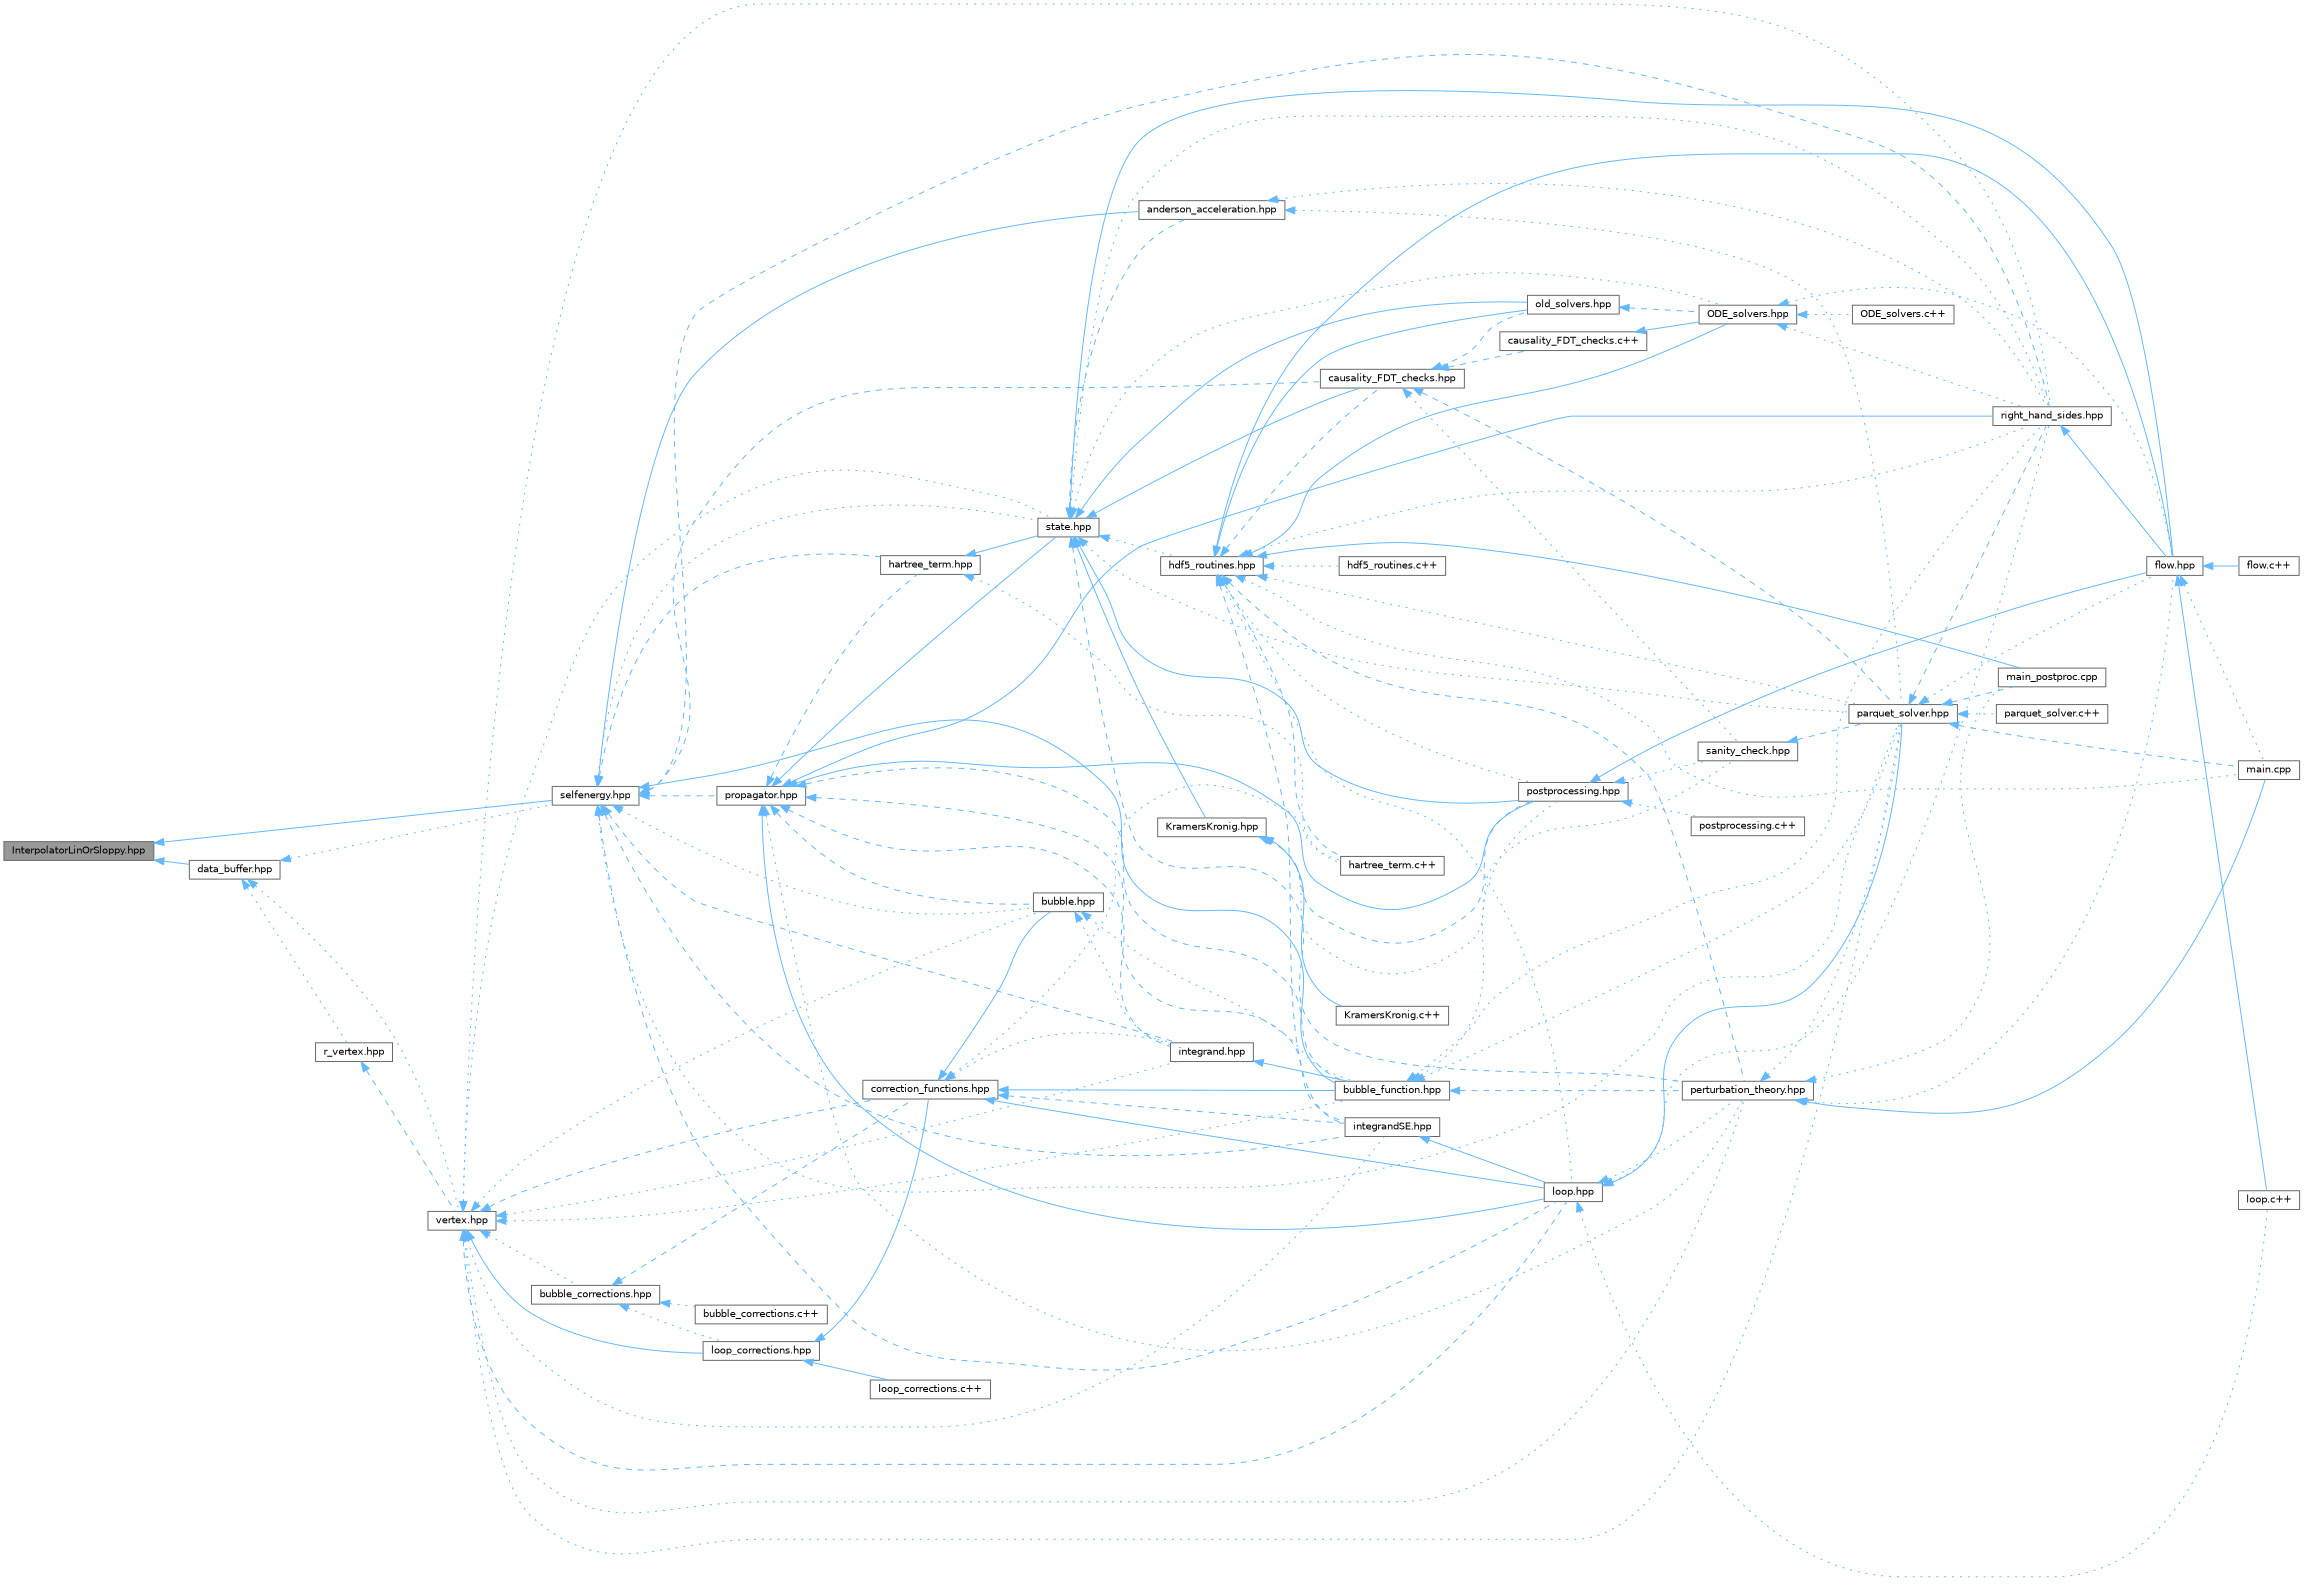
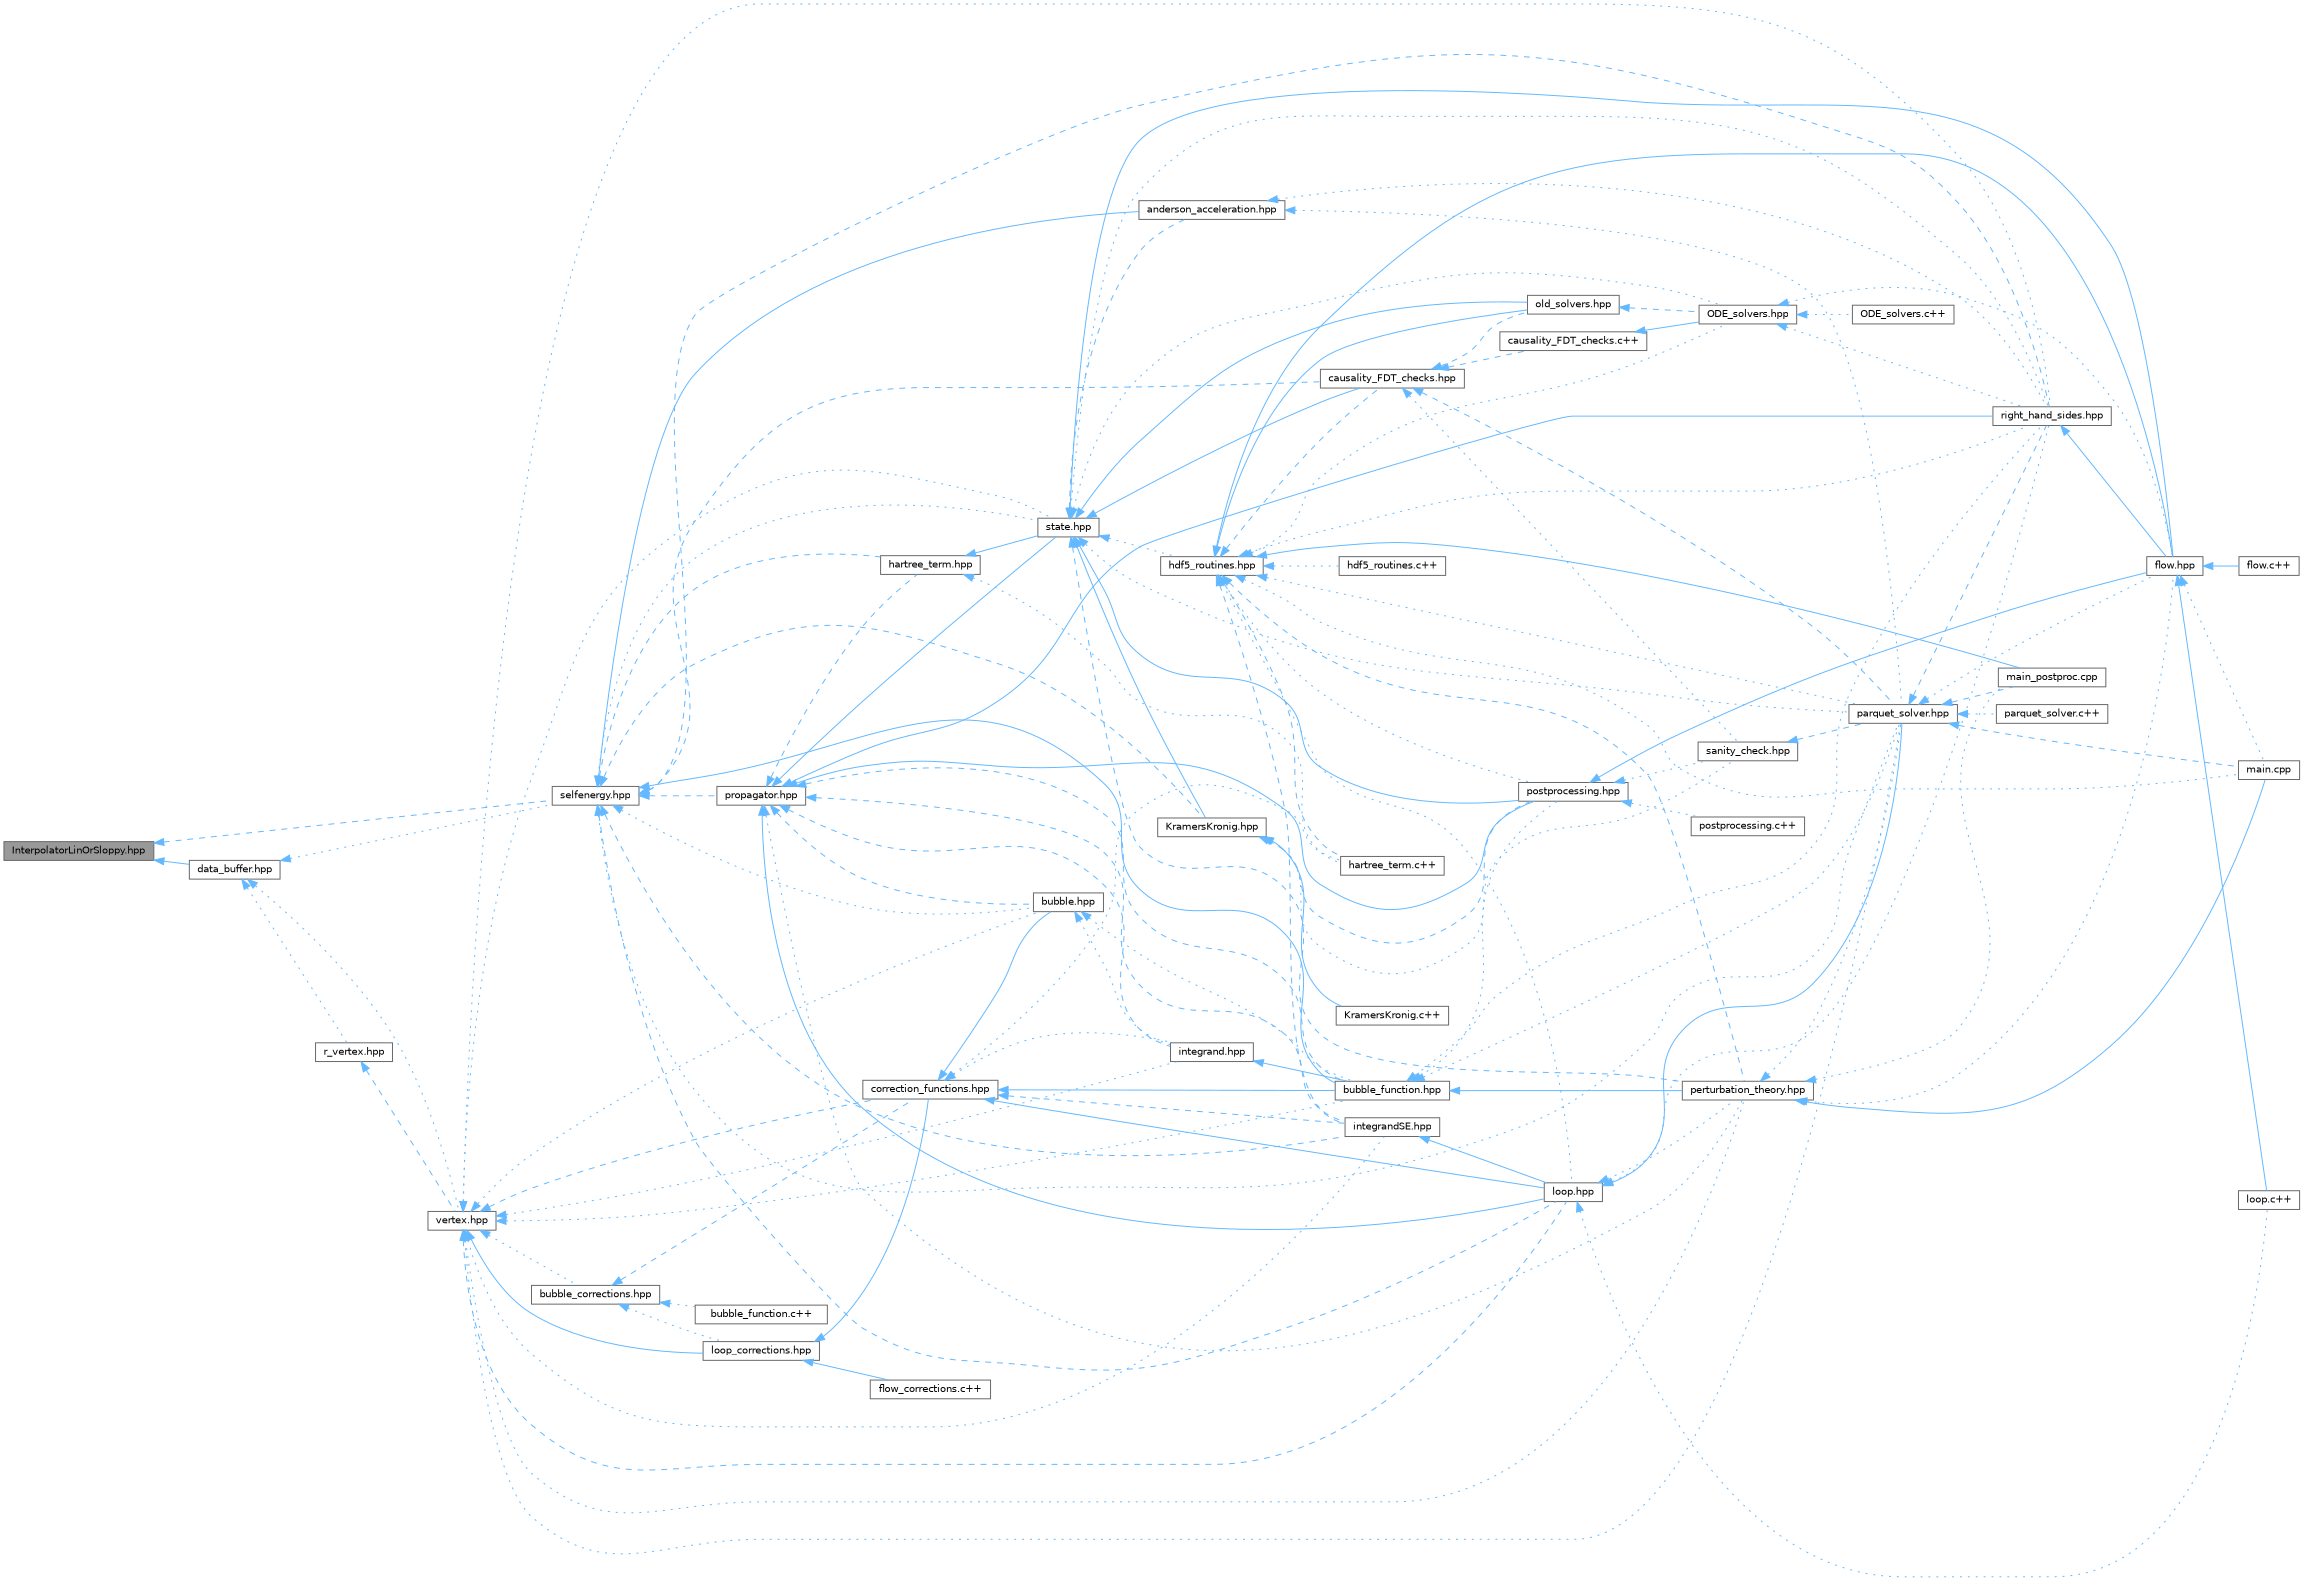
  digraph {
    rankdir=LR
    node [color=grey40 fillcolor=white fontname=Helvetica fontsize=10 shape=box style=filled]
    edge [color=steelblue1 dir=back fontname=Helvetica fontsize=10 labelfontname=Helvetica labelfontsize=10 style=dotted]
    n1 [color=gray40 fillcolor=grey60 fontcolor=black height=0.2 label="InterpolatorLinOrSloppy.hpp" width=0.4]
    n2 [height=0.2 label="data_buffer.hpp" width=0.4]
    n3 [height=0.2 label="selfenergy.hpp" width=0.4]
    n4 [height=0.2 label="r_vertex.hpp" width=0.4]
    n5 [height=0.2 label="vertex.hpp" width=0.4]
    n6 [height=0.2 label="bubble.hpp" width=0.4]
    n7 [height=0.2 label="bubble_function.hpp" width=0.4]
    n8 [height=0.2 label="parquet_solver.hpp" width=0.4]
    n9 [height=0.2 label="right_hand_sides.hpp" width=0.4]
    n10 [height=0.2 label="integrand.hpp" width=0.4]
    n11 [height=0.2 label="integrandSE.hpp" width=0.4]
    n12 [height=0.2 label="loop.hpp" width=0.4]
    n13 [height=0.2 label="state.hpp" width=0.4]
    n14 [height=0.2 label="anderson_acceleration.hpp" width=0.4]
    n15 [height=0.2 label="causality_FDT_checks.hpp" width=0.4]
    n16 [height=0.2 label="hartree_term.hpp" width=0.4]
    n17 [height=0.2 label="propagator.hpp" width=0.4]
    n18 [height=0.2 label="bubble_corrections.hpp" width=0.4]
    n19 [height=0.2 label="correction_functions.hpp" width=0.4]
    n20 [height=0.2 label="loop_corrections.hpp" width=0.4]
    n21 [height=0.2 label="perturbation_theory.hpp" width=0.4]
    n22 [height=0.2 label="postprocessing.hpp" width=0.4]
    n23 [height=0.2 label="flow.hpp" width=0.4]
    n24 [height=0.2 label="main.cpp" width=0.4]
    n25 [height=0.2 label="main_postproc.cpp" width=0.4]
    n26 [height=0.2 label="parquet_solver.c++" width=0.4]
-   n27 [height=0.2 label="bubble_corrections.c++" width=0.4]
+   n27 [height=0.2 label="bubble_function.c++" width=0.4]
    n28 [height=0.2 label="hartree_term.c++" width=0.4]
    n29 [height=0.2 label="loop.c++" width=0.4]
-   n30 [height=0.2 label="loop_corrections.c++" width=0.4]
+   n30 [height=0.2 label="flow_corrections.c++" width=0.4]
    n31 [height=0.2 label="KramersKronig.hpp" width=0.4]
    n32 [height=0.2 label="ODE_solvers.hpp" width=0.4]
    n33 [height=0.2 label="old_solvers.hpp" width=0.4]
    n34 [height=0.2 label="hdf5_routines.hpp" width=0.4]
    n35 [height=0.2 label="postprocessing.c++" width=0.4]
    n36 [height=0.2 label="sanity_check.hpp" width=0.4]
    n37 [height=0.2 label="flow.c++" width=0.4]
    n38 [height=0.2 label="KramersKronig.c++" width=0.4]
    n39 [height=0.2 label="ODE_solvers.c++" width=0.4]
    n40 [height=0.2 label="causality_FDT_checks.c++" width=0.4]
    n41 [height=0.2 label="hdf5_routines.c++" width=0.4]
    n1 -> n2 [style=solid]
-   n1 -> n3 [style=solid]
+   n1 -> n3 [style=dashed]
    n2 -> n3
    n2 -> n4
    n2 -> n5
    n3 -> n6
    n3 -> n7 [style=solid]
    n3 -> n8
    n3 -> n9 [style=dashed]
-   n3 -> n10 [style=dashed]
+   n3 -> n31 [style=dashed]
    n3 -> n11 [style=dashed]
    n3 -> n12 [style=dashed]
    n3 -> n13
    n3 -> n14 [style=solid]
    n3 -> n15 [style=dashed]
    n3 -> n16 [style=dashed]
    n3 -> n17 [style=dashed]
    n4 -> n5 [style=dashed]
    n5 -> n6
    n5 -> n7
    n5 -> n8
    n5 -> n9
    n5 -> n10
    n5 -> n11
    n5 -> n12 [style=dashed]
    n5 -> n13
    n5 -> n18
    n5 -> n19 [style=dashed]
    n5 -> n20 [style=solid]
    n5 -> n21
    n6 -> n7
    n6 -> n10
    n7 -> n8
    n7 -> n9
-   n7 -> n21 [style=dashed]
+   n7 -> n21 [style=solid]
    n7 -> n22
    n8 -> n9 [style=dashed]
    n8 -> n23
    n8 -> n24 [style=dashed]
    n8 -> n25 [style=dashed]
    n8 -> n26
    n9 -> n23 [style=solid]
    n10 -> n7 [style=solid]
    n11 -> n12 [style=solid]
    n12 -> n8 [style=solid]
    n12 -> n9
    n12 -> n21
    n12 -> n29
    n13 -> n8
    n13 -> n9
    n13 -> n14 [style=dashed]
    n13 -> n15 [style=solid]
    n13 -> n21 [style=dashed]
    n13 -> n22 [style=solid]
    n13 -> n23 [style=solid]
    n13 -> n31 [style=solid]
    n13 -> n32
    n13 -> n33 [style=solid]
    n13 -> n34
    n14 -> n8
    n14 -> n9
    n15 -> n8 [style=dashed]
    n15 -> n33 [style=dashed]
    n15 -> n36
    n15 -> n40 [style=dashed]
    n16 -> n13 [style=solid]
    n16 -> n28
    n17 -> n6 [style=dashed]
    n17 -> n7 [style=dashed]
    n17 -> n9 [style=solid]
    n17 -> n10 [style=dashed]
    n17 -> n11 [style=dashed]
    n17 -> n12 [style=solid]
    n17 -> n13 [style=solid]
    n17 -> n16 [style=dashed]
    n17 -> n21
    n17 -> n22 [style=solid]
    n18 -> n19 [style=dashed]
    n18 -> n20
    n18 -> n27
    n19 -> n6 [style=solid]
    n19 -> n7 [style=solid]
    n19 -> n10
    n19 -> n11 [style=dashed]
    n19 -> n12 [style=solid]
    n19 -> n28
    n20 -> n19 [style=solid]
    n20 -> n30 [style=solid]
    n21 -> n8
    n21 -> n23
    n21 -> n24 [style=solid]
    n21 -> n25
    n22 -> n23 [style=solid]
    n22 -> n35
    n22 -> n36
    n23 -> n24
    n23 -> n29 [style=solid]
    n23 -> n37 [style=solid]
    n31 -> n22 [style=dashed]
    n31 -> n36
    n31 -> n38 [style=solid]
    n32 -> n9
    n32 -> n23
    n32 -> n39
    n33 -> n32 [style=dashed]
    n34 -> n8
    n34 -> n9
    n34 -> n11 [style=dashed]
    n34 -> n12
    n34 -> n15 [style=dashed]
    n34 -> n21 [style=dashed]
    n34 -> n22
    n34 -> n23 [style=solid]
    n34 -> n24
    n34 -> n25 [style=solid]
    n34 -> n28 [style=dashed]
-   n34 -> n32 [style=solid]
+   n34 -> n32
    n34 -> n33 [style=solid]
    n34 -> n41
    n36 -> n8 [style=dashed]
    n40 -> n32 [style=solid]
  }
